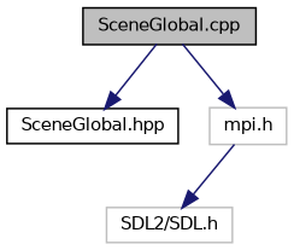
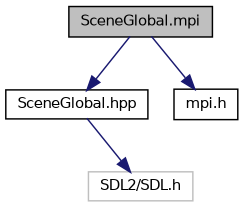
  digraph {
    node [color=black fillcolor=white fontname=Helvetica fontsize=10 shape=record style=filled]
    edge [color=midnightblue fontname=Helvetica fontsize=10 labelfontname=Helvetica labelfontsize=10 style=solid]
-   n1 [fillcolor=grey75 fontcolor=black height=0.2 label="SceneGlobal.cpp" width=0.4]
+   n1 [fillcolor=grey75 fontcolor=black height=0.2 label="SceneGlobal.mpi" width=0.4]
    n2 [height=0.2 label="SceneGlobal.hpp" width=0.4]
-   n3 [color=grey75 height=0.2 label="mpi.h" width=0.4]
+   n3 [height=0.2 label="mpi.h" width=0.4]
    n4 [color=grey75 height=0.2 label="SDL2/SDL.h" width=0.4]
    n1 -> n2
    n1 -> n3
-   n3 -> n4
+   n2 -> n4
  }
